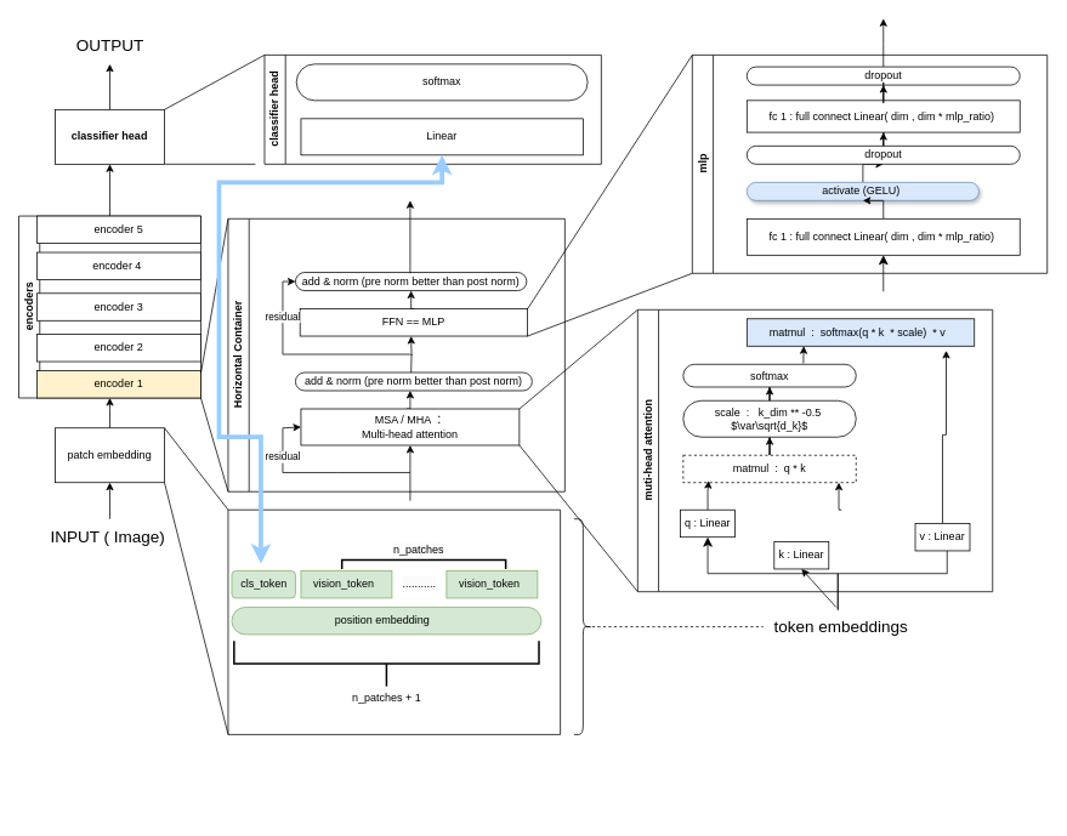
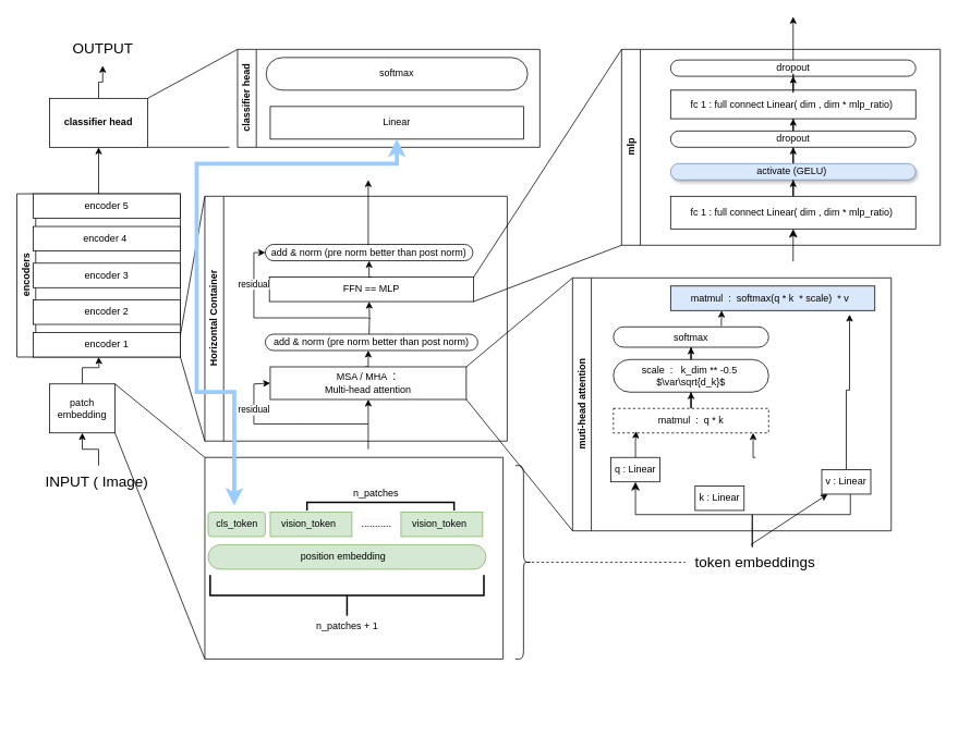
  <mxCell id="0" />
  <mxCell id="1" parent="0" />
  <mxCell id="2" value="" style="edgeStyle=orthogonalEdgeStyle;rounded=0;orthogonalLoop=1;jettySize=auto;html=1;" edge="1" parent="1" source="3" target="5"><mxGeometry relative="1" as="geometry" /></mxCell>
  <mxCell id="3" value="&lt;font style=&quot;font-size: 18px;&quot;&gt;INPUT ( Image)&amp;nbsp;&lt;/font&gt;" style="text;html=1;align=center;verticalAlign=middle;resizable=0;points=[];autosize=1;strokeColor=none;fillColor=none;" vertex="1" parent="1"><mxGeometry x="45" y="570" width="150" height="40" as="geometry" /></mxCell>
  <mxCell id="4" value="" style="edgeStyle=orthogonalEdgeStyle;rounded=0;orthogonalLoop=1;jettySize=auto;html=1;" edge="1" parent="1" source="5"><mxGeometry relative="1" as="geometry"><mxPoint x="120" y="437" as="targetPoint" /></mxGeometry></mxCell>
- <mxCell id="5" value="patch embedding" style="whiteSpace=wrap;html=1;" vertex="1" parent="1"><mxGeometry x="60" y="470" width="120" height="60" as="geometry" /></mxCell>
+ <mxCell id="5" value="patch embedding" style="whiteSpace=wrap;html=1;" vertex="1" parent="1"><mxGeometry x="60" y="470" width="80" height="60" as="geometry" /></mxCell>
  <mxCell id="6" value="" style="edgeStyle=orthogonalEdgeStyle;rounded=0;orthogonalLoop=1;jettySize=auto;html=1;" edge="1" parent="1" source="7" target="14"><mxGeometry relative="1" as="geometry" /></mxCell>
  <mxCell id="7" value="encoders" style="swimlane;horizontal=0;whiteSpace=wrap;html=1;" vertex="1" parent="1"><mxGeometry x="20" y="237" width="200" height="200" as="geometry" /></mxCell>
  <mxCell id="8" value="encoder 5" style="rounded=0;whiteSpace=wrap;html=1;" vertex="1" parent="7"><mxGeometry x="20" width="180" height="30" as="geometry" /></mxCell>
  <mxCell id="9" value="encoder 4&amp;nbsp;" style="rounded=0;whiteSpace=wrap;html=1;" vertex="1" parent="7"><mxGeometry x="20" y="40" width="180" height="30" as="geometry" /></mxCell>
  <mxCell id="10" value="encoder 3" style="rounded=0;whiteSpace=wrap;html=1;" vertex="1" parent="7"><mxGeometry x="20" y="85" width="180" height="30" as="geometry" /></mxCell>
  <mxCell id="11" value="encoder 2" style="rounded=0;whiteSpace=wrap;html=1;" vertex="1" parent="7"><mxGeometry x="20" y="130" width="180" height="30" as="geometry" /></mxCell>
- <mxCell id="12" value="encoder 1" style="rounded=0;whiteSpace=wrap;html=1;fillColor=#fff2cc;" vertex="1" parent="7"><mxGeometry x="20" y="170" width="180" height="30" as="geometry" /></mxCell>
+ <mxCell id="12" value="encoder 1" style="rounded=0;whiteSpace=wrap;html=1;" vertex="1" parent="7"><mxGeometry x="20" y="170" width="180" height="30" as="geometry" /></mxCell>
  <mxCell id="13" style="edgeStyle=orthogonalEdgeStyle;rounded=0;orthogonalLoop=1;jettySize=auto;html=1;" edge="1" parent="1" source="14" target="15"><mxGeometry relative="1" as="geometry" /></mxCell>
  <mxCell id="14" value="classifier head" style="whiteSpace=wrap;html=1;fontStyle=1;startSize=23;" vertex="1" parent="1"><mxGeometry x="60" y="120" width="120" height="60" as="geometry" /></mxCell>
- <mxCell id="15" value="&lt;font style=&quot;font-size: 18px;&quot;&gt;OUTPUT&lt;/font&gt;" style="text;html=1;align=center;verticalAlign=middle;resizable=0;points=[];autosize=1;strokeColor=none;fillColor=none;" vertex="1" parent="1"><mxGeometry x="70" y="30" width="100" height="40" as="geometry" /></mxCell>
+ <mxCell id="15" value="&lt;font style=&quot;font-size: 18px;&quot;&gt;OUTPUT&lt;/font&gt;" style="text;html=1;align=center;verticalAlign=middle;resizable=0;points=[];autosize=1;strokeColor=none;fillColor=none;" vertex="1" parent="1"><mxGeometry x="75" y="40" width="100" height="40" as="geometry" /></mxCell>
  <mxCell id="16" value="classifier head" style="swimlane;horizontal=0;whiteSpace=wrap;html=1;" vertex="1" parent="1"><mxGeometry x="290" y="60" width="370" height="120" as="geometry" /></mxCell>
  <mxCell id="17" value="Linear" style="rounded=0;whiteSpace=wrap;html=1;" vertex="1" parent="16"><mxGeometry x="40" y="70" width="310" height="40" as="geometry" /></mxCell>
  <mxCell id="18" value="softmax" style="rounded=1;whiteSpace=wrap;html=1;arcSize=50;" vertex="1" parent="16"><mxGeometry x="35" y="10" width="320" height="40" as="geometry" /></mxCell>
  <mxCell id="19" value="Horizontal Container" style="swimlane;horizontal=0;whiteSpace=wrap;html=1;" vertex="1" parent="1"><mxGeometry x="250" y="240" width="370" height="300" as="geometry" /></mxCell>
  <mxCell id="20" style="edgeStyle=orthogonalEdgeStyle;rounded=0;orthogonalLoop=1;jettySize=auto;html=1;exitX=0.5;exitY=0;exitDx=0;exitDy=0;entryX=0.5;entryY=1;entryDx=0;entryDy=0;" edge="1" parent="19"><mxGeometry relative="1" as="geometry"><mxPoint x="196" y="209" as="sourcePoint" /><mxPoint x="200" y="189" as="targetPoint" /></mxGeometry></mxCell>
  <mxCell id="21" value="" style="edgeStyle=orthogonalEdgeStyle;rounded=0;orthogonalLoop=1;jettySize=auto;html=1;startArrow=classic;startFill=1;endArrow=none;endFill=0;" edge="1" parent="19" source="22"><mxGeometry relative="1" as="geometry"><mxPoint x="200" y="310" as="targetPoint" /></mxGeometry></mxCell>
  <mxCell id="22" value="MSA / MHA ：&lt;br&gt;Multi-head attention" style="rounded=0;whiteSpace=wrap;html=1;" vertex="1" parent="19"><mxGeometry x="80" y="209" width="240" height="40" as="geometry" /></mxCell>
  <mxCell id="23" style="edgeStyle=orthogonalEdgeStyle;rounded=0;orthogonalLoop=1;jettySize=auto;html=1;entryX=0.5;entryY=1;entryDx=0;entryDy=0;" edge="1" parent="19"><mxGeometry relative="1" as="geometry"><mxPoint x="201" y="169" as="sourcePoint" /><mxPoint x="201" y="129" as="targetPoint" /></mxGeometry></mxCell>
  <mxCell id="24" value="add &amp;amp; norm (pre norm better than post norm)" style="rounded=1;whiteSpace=wrap;html=1;arcSize=50;" vertex="1" parent="19"><mxGeometry x="74" y="169" width="260" height="20" as="geometry" /></mxCell>
  <mxCell id="25" value="FFN == MLP" style="rounded=0;whiteSpace=wrap;html=1;" vertex="1" parent="19"><mxGeometry x="79" y="99" width="250" height="30" as="geometry" /></mxCell>
  <mxCell id="26" style="edgeStyle=orthogonalEdgeStyle;rounded=0;orthogonalLoop=1;jettySize=auto;html=1;startArrow=classic;startFill=1;endArrow=none;endFill=0;" edge="1" parent="19" source="29"><mxGeometry relative="1" as="geometry"><mxPoint x="200" y="149" as="targetPoint" /><Array as="points"><mxPoint x="60" y="69" /><mxPoint x="60" y="149" /></Array></mxGeometry></mxCell>
  <mxCell id="27" value="residual" style="edgeLabel;html=1;align=center;verticalAlign=middle;resizable=0;points=[];" vertex="1" connectable="0" parent="26"><mxGeometry x="-0.556" y="-1" relative="1" as="geometry"><mxPoint as="offset" /></mxGeometry></mxCell>
  <mxCell id="28" value="" style="edgeStyle=orthogonalEdgeStyle;rounded=0;orthogonalLoop=1;jettySize=auto;html=1;startArrow=classic;startFill=1;endArrow=none;endFill=0;" edge="1" parent="19" source="29" target="25"><mxGeometry relative="1" as="geometry" /></mxCell>
  <mxCell id="29" value="add &amp;amp; norm (pre norm better than post norm)" style="rounded=1;whiteSpace=wrap;html=1;arcSize=50;" vertex="1" parent="19"><mxGeometry x="74" y="59" width="254" height="20" as="geometry" /></mxCell>
  <mxCell id="30" value="" style="edgeStyle=orthogonalEdgeStyle;rounded=0;orthogonalLoop=1;jettySize=auto;html=1;startArrow=classic;startFill=1;endArrow=none;endFill=0;" edge="1" parent="19"><mxGeometry relative="1" as="geometry"><mxPoint x="200" y="-20" as="sourcePoint" /><mxPoint x="200" y="60" as="targetPoint" /></mxGeometry></mxCell>
  <mxCell id="31" value="" style="endArrow=none;html=1;rounded=0;entryX=0;entryY=0;entryDx=0;entryDy=0;" edge="1" parent="1" target="19"><mxGeometry width="50" height="50" relative="1" as="geometry"><mxPoint x="220" y="410" as="sourcePoint" /><mxPoint x="270" y="360" as="targetPoint" /></mxGeometry></mxCell>
  <mxCell id="32" value="" style="endArrow=none;html=1;rounded=0;entryX=1;entryY=1;entryDx=0;entryDy=0;exitX=0;exitY=1;exitDx=0;exitDy=0;" edge="1" parent="1" source="19" target="7"><mxGeometry width="50" height="50" relative="1" as="geometry"><mxPoint x="400" y="280" as="sourcePoint" /><mxPoint x="450" y="230" as="targetPoint" /></mxGeometry></mxCell>
  <mxCell id="33" value="" style="swimlane;startSize=0;" vertex="1" parent="1"><mxGeometry x="250" y="560" width="365" height="247" as="geometry"><mxRectangle x="380" y="670" width="50" height="40" as="alternateBounds" /></mxGeometry></mxCell>
  <mxCell id="34" value="cls_token" style="text;html=1;align=center;verticalAlign=middle;resizable=0;points=[];autosize=1;rounded=1;fillColor=#d5e8d4;strokeColor=#82b366;" vertex="1" parent="33"><mxGeometry x="4" y="67" width="70" height="30" as="geometry" /></mxCell>
  <mxCell id="35" value="vision_token&amp;nbsp;&amp;nbsp;" style="text;html=1;align=center;verticalAlign=middle;resizable=0;points=[];autosize=1;rounded=1;fillColor=#d5e8d4;strokeColor=#82b366;arcSize=0;" vertex="1" parent="33"><mxGeometry x="80" y="67" width="100" height="30" as="geometry" /></mxCell>
  <mxCell id="36" value="vision_token&amp;nbsp;&amp;nbsp;" style="text;html=1;align=center;verticalAlign=middle;resizable=0;points=[];autosize=1;rounded=1;fillColor=#d5e8d4;strokeColor=#82b366;arcSize=0;" vertex="1" parent="33"><mxGeometry x="240" y="67" width="100" height="30" as="geometry" /></mxCell>
  <mxCell id="37" value="&lt;span style=&quot;color: rgb(0, 0, 0); font-family: Helvetica; font-size: 12px; font-style: normal; font-variant-ligatures: normal; font-variant-caps: normal; font-weight: 400; letter-spacing: normal; orphans: 2; text-align: center; text-indent: 0px; text-transform: none; widows: 2; word-spacing: 0px; -webkit-text-stroke-width: 0px; background-color: rgb(251, 251, 251); text-decoration-thickness: initial; text-decoration-style: initial; text-decoration-color: initial; float: none; display: inline !important;&quot;&gt;...........&lt;/span&gt;" style="text;whiteSpace=wrap;html=1;" vertex="1" parent="33"><mxGeometry x="190" y="67" width="90" height="40" as="geometry" /></mxCell>
  <mxCell id="38" value="&amp;nbsp; &amp;nbsp; &amp;nbsp; &amp;nbsp; &amp;nbsp; &amp;nbsp; &amp;nbsp; &amp;nbsp; &amp;nbsp; &amp;nbsp; &amp;nbsp; &amp;nbsp; &amp;nbsp; &amp;nbsp; &amp;nbsp; &amp;nbsp;position embedding&amp;nbsp; &amp;nbsp; &amp;nbsp; &amp;nbsp; &amp;nbsp; &amp;nbsp; &amp;nbsp; &amp;nbsp; &amp;nbsp; &amp;nbsp; &amp;nbsp; &amp;nbsp; &amp;nbsp; &amp;nbsp; &amp;nbsp; &amp;nbsp; &amp;nbsp;&amp;nbsp;" style="text;html=1;align=center;verticalAlign=middle;resizable=0;points=[];autosize=1;rounded=1;fillColor=#d5e8d4;strokeColor=#82b366;arcSize=50;flipH=1;flipV=1;imageWidth=96;" vertex="1" parent="33"><mxGeometry x="4" y="107" width="340" height="30" as="geometry" /></mxCell>
  <mxCell id="39" value="" style="strokeWidth=2;html=1;shape=mxgraph.flowchart.annotation_2;align=left;labelPosition=right;pointerEvents=1;rotation=-90;" vertex="1" parent="33"><mxGeometry x="149" y="1.5" width="50" height="335" as="geometry" /></mxCell>
  <mxCell id="40" value="n_patches + 1" style="text;html=1;align=center;verticalAlign=middle;resizable=0;points=[];autosize=1;strokeColor=none;fillColor=none;" vertex="1" parent="33"><mxGeometry x="124" y="192" width="100" height="30" as="geometry" /></mxCell>
  <mxCell id="41" value="" style="strokeWidth=2;html=1;shape=mxgraph.flowchart.annotation_1;align=left;pointerEvents=1;rotation=90;" vertex="1" parent="33"><mxGeometry x="210" y="-30" width="10" height="180" as="geometry" /></mxCell>
  <mxCell id="42" value="&lt;span style=&quot;color: rgb(0, 0, 0); font-family: Helvetica; font-size: 12px; font-style: normal; font-variant-ligatures: normal; font-variant-caps: normal; font-weight: 400; letter-spacing: normal; orphans: 2; text-align: center; text-indent: 0px; text-transform: none; widows: 2; word-spacing: 0px; -webkit-text-stroke-width: 0px; background-color: rgb(251, 251, 251); text-decoration-thickness: initial; text-decoration-style: initial; text-decoration-color: initial; float: none; display: inline !important;&quot;&gt;n_patches&lt;/span&gt;" style="text;whiteSpace=wrap;html=1;" vertex="1" parent="33"><mxGeometry x="180" y="30" width="90" height="40" as="geometry" /></mxCell>
  <mxCell id="43" value="" style="endArrow=none;html=1;rounded=0;exitX=1;exitY=0;exitDx=0;exitDy=0;entryX=0;entryY=0;entryDx=0;entryDy=0;" edge="1" parent="1" source="5" target="33"><mxGeometry width="50" height="50" relative="1" as="geometry"><mxPoint x="200" y="520" as="sourcePoint" /><mxPoint x="250" y="470" as="targetPoint" /></mxGeometry></mxCell>
  <mxCell id="44" value="" style="endArrow=none;html=1;rounded=0;entryX=0;entryY=1;entryDx=0;entryDy=0;exitX=1;exitY=1;exitDx=0;exitDy=0;" edge="1" parent="1" source="5" target="33"><mxGeometry width="50" height="50" relative="1" as="geometry"><mxPoint x="140" y="620" as="sourcePoint" /><mxPoint x="190" y="570" as="targetPoint" /></mxGeometry></mxCell>
  <mxCell id="45" value="muti-head attention" style="swimlane;horizontal=0;whiteSpace=wrap;html=1;" vertex="1" parent="1"><mxGeometry x="700" y="340" width="390" height="310" as="geometry" /></mxCell>
  <mxCell id="46" value="" style="edgeStyle=elbowEdgeStyle;elbow=vertical;endArrow=classic;html=1;curved=0;rounded=0;endSize=8;startSize=8;" edge="1" parent="45"><mxGeometry width="50" height="50" relative="1" as="geometry"><mxPoint x="220" y="330" as="sourcePoint" /><mxPoint x="340" y="250" as="targetPoint" /></mxGeometry></mxCell>
  <mxCell id="47" value="q : Linear" style="rounded=0;whiteSpace=wrap;html=1;" vertex="1" parent="45"><mxGeometry x="47" y="220" width="60" height="30" as="geometry" /></mxCell>
  <mxCell id="48" value="k : Linear" style="rounded=0;whiteSpace=wrap;html=1;" vertex="1" parent="45"><mxGeometry x="150" y="255" width="60" height="30" as="geometry" /></mxCell>
  <mxCell id="49" style="edgeStyle=orthogonalEdgeStyle;rounded=0;orthogonalLoop=1;jettySize=auto;html=1;entryX=0.876;entryY=1.167;entryDx=0;entryDy=0;entryPerimeter=0;" edge="1" parent="45" source="50" target="58"><mxGeometry relative="1" as="geometry" /></mxCell>
  <mxCell id="50" value="v : Linear" style="rounded=0;whiteSpace=wrap;html=1;" vertex="1" parent="45"><mxGeometry x="305" y="235" width="60" height="30" as="geometry" /></mxCell>
  <mxCell id="51" value="" style="edgeStyle=orthogonalEdgeStyle;rounded=0;orthogonalLoop=1;jettySize=auto;html=1;" edge="1" parent="45" source="52" target="56"><mxGeometry relative="1" as="geometry" /></mxCell>
  <mxCell id="52" value="matmul&amp;nbsp; :&amp;nbsp; q * k" style="rounded=0;whiteSpace=wrap;html=1;dashed=1;" vertex="1" parent="45"><mxGeometry x="50" y="160" width="190" height="30" as="geometry" /></mxCell>
  <mxCell id="53" style="edgeStyle=orthogonalEdgeStyle;rounded=0;orthogonalLoop=1;jettySize=auto;html=1;entryX=0.147;entryY=0.933;entryDx=0;entryDy=0;entryPerimeter=0;" edge="1" parent="45" source="47" target="52"><mxGeometry relative="1" as="geometry" /></mxCell>
  <mxCell id="54" style="edgeStyle=orthogonalEdgeStyle;rounded=0;orthogonalLoop=1;jettySize=auto;html=1;entryX=0.879;entryY=1;entryDx=0;entryDy=0;entryPerimeter=0;" edge="1" parent="45"><mxGeometry relative="1" as="geometry"><mxPoint x="224" y="220" as="sourcePoint" /><mxPoint x="221.01" y="190" as="targetPoint" /></mxGeometry></mxCell>
  <mxCell id="55" value="" style="edgeStyle=orthogonalEdgeStyle;rounded=0;orthogonalLoop=1;jettySize=auto;html=1;" edge="1" parent="45" source="56" target="57"><mxGeometry relative="1" as="geometry" /></mxCell>
  <mxCell id="56" value="scale&amp;nbsp; :&amp;nbsp; &amp;nbsp;k_dim ** -0.5&amp;nbsp;&lt;br&gt;$\var\sqrt{d_k}$" style="whiteSpace=wrap;html=1;rounded=1;arcSize=50;" vertex="1" parent="45"><mxGeometry x="50" y="100" width="190" height="40" as="geometry" /></mxCell>
  <mxCell id="57" value="softmax" style="whiteSpace=wrap;html=1;rounded=1;arcSize=50;" vertex="1" parent="45"><mxGeometry x="50" y="60" width="190" height="25" as="geometry" /></mxCell>
  <mxCell id="58" value="matmul&amp;nbsp; :&amp;nbsp; softmax(q * k&amp;nbsp; * scale)&amp;nbsp; * v&amp;nbsp;&amp;nbsp;" style="rounded=0;whiteSpace=wrap;html=1;fillColor=#dae8fc;" vertex="1" parent="45"><mxGeometry x="120" y="10" width="250" height="30" as="geometry" /></mxCell>
  <mxCell id="59" style="edgeStyle=orthogonalEdgeStyle;rounded=0;orthogonalLoop=1;jettySize=auto;html=1;exitX=0.25;exitY=1;exitDx=0;exitDy=0;entryX=0.695;entryY=-0.04;entryDx=0;entryDy=0;entryPerimeter=0;startArrow=classic;startFill=1;endArrow=none;endFill=0;" edge="1" parent="45" source="58" target="57"><mxGeometry relative="1" as="geometry" /></mxCell>
  <mxCell id="60" value="" style="endArrow=none;html=1;rounded=0;entryX=0;entryY=0;entryDx=0;entryDy=0;exitX=1;exitY=0;exitDx=0;exitDy=0;" edge="1" parent="1" source="14" target="16"><mxGeometry width="50" height="50" relative="1" as="geometry"><mxPoint x="180" y="127" as="sourcePoint" /><mxPoint x="230" y="77" as="targetPoint" /></mxGeometry></mxCell>
  <mxCell id="61" value="" style="endArrow=none;html=1;rounded=0;exitX=1;exitY=1;exitDx=0;exitDy=0;" edge="1" parent="1" source="14"><mxGeometry width="50" height="50" relative="1" as="geometry"><mxPoint x="180" y="190" as="sourcePoint" /><mxPoint x="280" y="180" as="targetPoint" /></mxGeometry></mxCell>
  <mxCell id="62" value="" style="endArrow=none;html=1;rounded=0;entryX=0;entryY=0;entryDx=0;entryDy=0;exitX=1;exitY=0;exitDx=0;exitDy=0;" edge="1" parent="1" source="22" target="45"><mxGeometry width="50" height="50" relative="1" as="geometry"><mxPoint x="460" y="310" as="sourcePoint" /><mxPoint x="510" y="260" as="targetPoint" /></mxGeometry></mxCell>
  <mxCell id="63" value="" style="endArrow=none;html=1;rounded=0;entryX=0;entryY=1;entryDx=0;entryDy=0;exitX=1;exitY=1;exitDx=0;exitDy=0;" edge="1" parent="1" source="22" target="45"><mxGeometry width="50" height="50" relative="1" as="geometry"><mxPoint x="490" y="440" as="sourcePoint" /><mxPoint x="510" y="260" as="targetPoint" /></mxGeometry></mxCell>
  <mxCell id="64" value="mlp" style="swimlane;horizontal=0;whiteSpace=wrap;html=1;" vertex="1" parent="1"><mxGeometry x="760" y="60" width="390" height="240" as="geometry" /></mxCell>
  <mxCell id="65" value="" style="edgeStyle=orthogonalEdgeStyle;rounded=0;orthogonalLoop=1;jettySize=auto;html=1;" edge="1" parent="64" source="66" target="68"><mxGeometry relative="1" as="geometry" /></mxCell>
- <mxCell id="66" value="activate (GELU)&amp;nbsp;" style="whiteSpace=wrap;html=1;rounded=1;arcSize=50;shadow=1;fillColor=#dae8fc;strokeColor=#6c8ebf;" vertex="1" parent="64"><mxGeometry x="60" y="140" width="255" height="20" as="geometry" /></mxCell>
+ <mxCell id="66" value="activate (GELU)&amp;nbsp;" style="whiteSpace=wrap;html=1;rounded=1;arcSize=50;shadow=1;fillColor=#dae8fc;strokeColor=#6c8ebf;" vertex="1" parent="64"><mxGeometry x="60" y="140" width="300" height="20" as="geometry" /></mxCell>
  <mxCell id="67" value="" style="edgeStyle=orthogonalEdgeStyle;rounded=0;orthogonalLoop=1;jettySize=auto;html=1;" edge="1" parent="64" source="68" target="69"><mxGeometry relative="1" as="geometry" /></mxCell>
  <mxCell id="68" value="dropout" style="whiteSpace=wrap;html=1;rounded=1;arcSize=50;" vertex="1" parent="64"><mxGeometry x="60" y="100" width="300" height="20" as="geometry" /></mxCell>
  <mxCell id="69" value="fc 1 : full connect Linear( dim , dim * mlp_ratio)&amp;nbsp;" style="whiteSpace=wrap;html=1;rounded=0;" vertex="1" parent="64"><mxGeometry x="60" y="50" width="300" height="35" as="geometry" /></mxCell>
  <mxCell id="70" value="" style="endArrow=none;html=1;rounded=0;entryX=0;entryY=0;entryDx=0;entryDy=0;exitX=1;exitY=0;exitDx=0;exitDy=0;" edge="1" parent="1" source="25" target="64"><mxGeometry width="50" height="50" relative="1" as="geometry"><mxPoint x="700" y="150" as="sourcePoint" /><mxPoint x="750" y="100" as="targetPoint" /></mxGeometry></mxCell>
  <mxCell id="71" value="" style="endArrow=none;html=1;rounded=0;entryX=0;entryY=1;entryDx=0;entryDy=0;exitX=1;exitY=1;exitDx=0;exitDy=0;" edge="1" parent="1" source="25" target="64"><mxGeometry width="50" height="50" relative="1" as="geometry"><mxPoint x="700" y="150" as="sourcePoint" /><mxPoint x="750" y="100" as="targetPoint" /></mxGeometry></mxCell>
  <mxCell id="72" value="" style="edgeStyle=orthogonalEdgeStyle;rounded=0;orthogonalLoop=1;jettySize=auto;html=1;entryX=0.457;entryY=-0.264;entryDx=0;entryDy=0;entryPerimeter=0;strokeColor=#99CCFF;strokeWidth=5;startArrow=classic;startFill=1;endArrow=classic;endFill=1;" edge="1" parent="1" source="17" target="34"><mxGeometry relative="1" as="geometry"><Array as="points"><mxPoint x="485" y="200" /><mxPoint x="240" y="200" /><mxPoint x="240" y="480" /><mxPoint x="286" y="480" /></Array></mxGeometry></mxCell>
  <mxCell id="73" value="" style="endArrow=classic;html=1;rounded=0;entryX=0;entryY=0.5;entryDx=0;entryDy=0;" edge="1" parent="1" target="22"><mxGeometry width="50" height="50" relative="1" as="geometry"><mxPoint x="450" y="519" as="sourcePoint" /><mxPoint x="320" y="429" as="targetPoint" /><Array as="points"><mxPoint x="370" y="519" /><mxPoint x="310" y="519" /><mxPoint x="310" y="470" /></Array></mxGeometry></mxCell>
  <mxCell id="74" value="residual" style="edgeLabel;html=1;align=center;verticalAlign=middle;resizable=0;points=[];" vertex="1" connectable="0" parent="73"><mxGeometry x="0.514" y="1" relative="1" as="geometry"><mxPoint as="offset" /></mxGeometry></mxCell>
  <mxCell id="75" value="&lt;font style=&quot;font-size: 18px;&quot;&gt;token embeddings&lt;/font&gt;" style="text;html=1;align=center;verticalAlign=middle;resizable=0;points=[];autosize=1;strokeColor=none;fillColor=none;" vertex="1" parent="1"><mxGeometry x="838" y="668.5" width="170" height="40" as="geometry" /></mxCell>
  <mxCell id="76" style="edgeStyle=orthogonalEdgeStyle;rounded=0;orthogonalLoop=1;jettySize=auto;html=1;dashed=1;endArrow=none;endFill=0;" edge="1" parent="1" source="77" target="75"><mxGeometry relative="1" as="geometry" /></mxCell>
  <mxCell id="77" value="" style="shape=curlyBracket;whiteSpace=wrap;html=1;rounded=1;flipH=1;labelPosition=right;verticalLabelPosition=middle;align=left;verticalAlign=middle;" vertex="1" parent="1"><mxGeometry x="630" y="570" width="20" height="237" as="geometry" /></mxCell>
  <mxCell id="78" value="" style="edgeStyle=elbowEdgeStyle;elbow=vertical;endArrow=classic;html=1;curved=0;rounded=0;endSize=8;startSize=8;entryX=0.5;entryY=1;entryDx=0;entryDy=0;exitX=0.482;exitY=0.038;exitDx=0;exitDy=0;exitPerimeter=0;" edge="1" parent="1" source="75" target="47"><mxGeometry width="50" height="50" relative="1" as="geometry"><mxPoint x="910" y="660" as="sourcePoint" /><mxPoint x="780" y="590" as="targetPoint" /><Array as="points"><mxPoint x="850" y="630" /></Array></mxGeometry></mxCell>
- <mxCell id="79" value="" style="endArrow=classic;html=1;rounded=0;exitX=0.471;exitY=-0.037;exitDx=0;exitDy=0;exitPerimeter=0;entryX=0.5;entryY=1;entryDx=0;entryDy=0;" edge="1" parent="1" source="75" target="48"><mxGeometry width="50" height="50" relative="1" as="geometry"><mxPoint x="860" y="630" as="sourcePoint" /><mxPoint x="910" y="580" as="targetPoint" /></mxGeometry></mxCell>
+ <mxCell id="79" value="" style="endArrow=classic;html=1;rounded=0;exitX=0.471;exitY=-0.037;exitDx=0;exitDy=0;exitPerimeter=0;" edge="1" parent="1" source="75" target="50"><mxGeometry width="50" height="50" relative="1" as="geometry"><mxPoint x="860" y="630" as="sourcePoint" /><mxPoint x="910" y="580" as="targetPoint" /></mxGeometry></mxCell>
  <mxCell id="80" value="" style="edgeStyle=orthogonalEdgeStyle;rounded=0;orthogonalLoop=1;jettySize=auto;html=1;" edge="1" parent="1" source="81" target="66"><mxGeometry relative="1" as="geometry" /></mxCell>
  <mxCell id="81" value="fc 1 : full connect Linear( dim , dim * mlp_ratio)&amp;nbsp;" style="rounded=0;whiteSpace=wrap;html=1;" vertex="1" parent="1"><mxGeometry x="820" y="240" width="300" height="40" as="geometry" /></mxCell>
  <mxCell id="82" value="" style="edgeStyle=elbowEdgeStyle;elbow=vertical;endArrow=classic;html=1;curved=0;rounded=0;endSize=8;startSize=8;entryX=0.5;entryY=1;entryDx=0;entryDy=0;" edge="1" parent="1" target="81"><mxGeometry width="50" height="50" relative="1" as="geometry"><mxPoint x="970" y="320" as="sourcePoint" /><mxPoint x="910" y="510" as="targetPoint" /></mxGeometry></mxCell>
  <mxCell id="83" value="" style="edgeStyle=orthogonalEdgeStyle;rounded=0;orthogonalLoop=1;jettySize=auto;html=1;" edge="1" parent="1" source="84"><mxGeometry relative="1" as="geometry"><mxPoint x="970" y="20" as="targetPoint" /></mxGeometry></mxCell>
  <mxCell id="84" value="dropout" style="whiteSpace=wrap;html=1;rounded=1;arcSize=50;" vertex="1" parent="1"><mxGeometry x="820" y="73" width="300" height="20" as="geometry" /></mxCell>
  <mxCell id="85" value="" style="edgeStyle=orthogonalEdgeStyle;rounded=0;orthogonalLoop=1;jettySize=auto;html=1;" edge="1" parent="1" source="69" target="84"><mxGeometry relative="1" as="geometry" /></mxCell>
